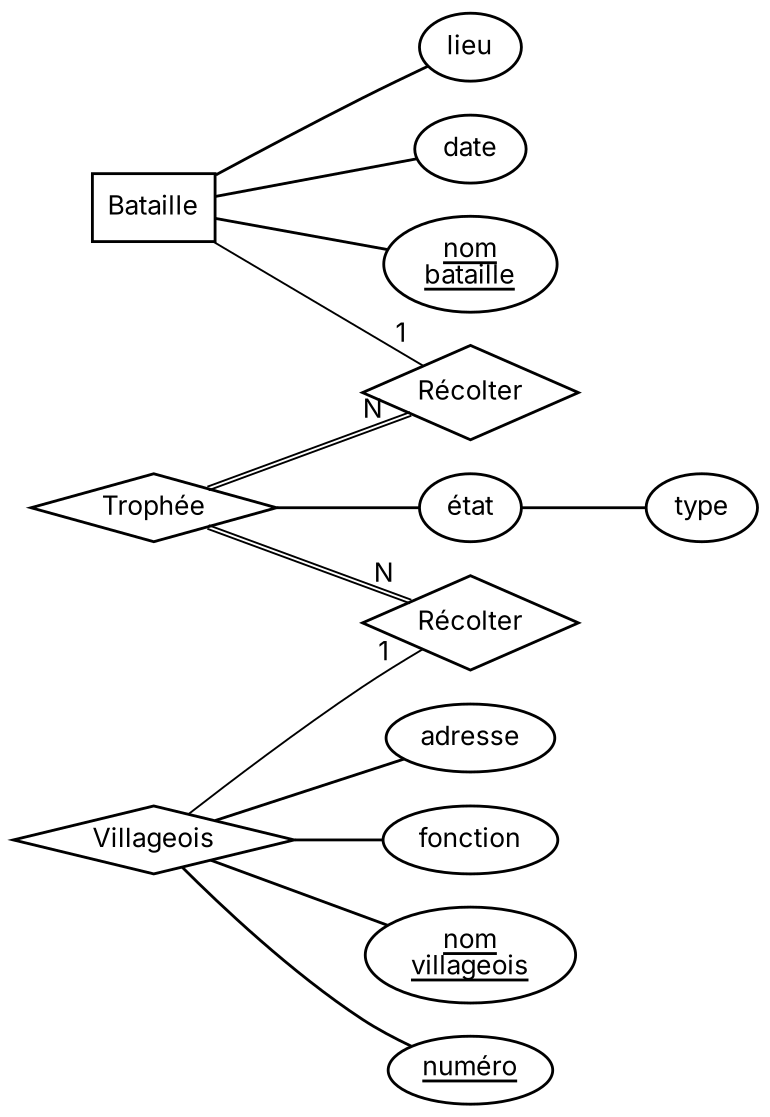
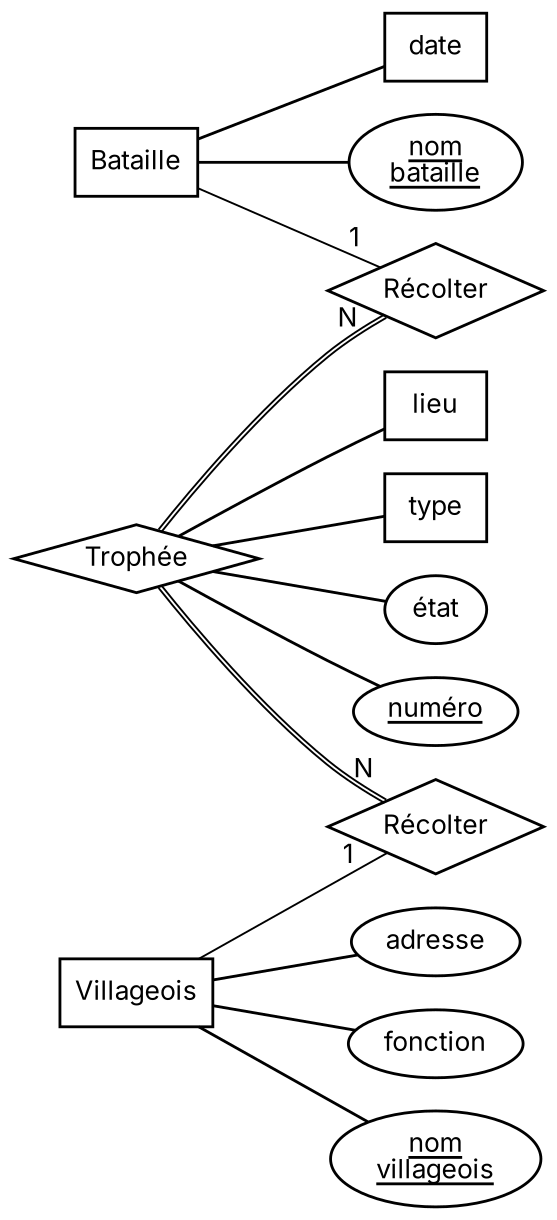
  graph {
    fontname=Inter
    rankdir=LR
    node [fillcolor="#FFFFFF" fontname=Inter penwidth=1.5 shape=oval style=filled]
    edge [fontname=Inter penwidth=1.5]
    n1 [label=Bataille shape=box]
-   n2 [label=lieu]
-   n3 [label=date]
+   n2 [label=lieu shape=box]
+   n3 [label=date shape=box]
    n4 [label=<<u>nom<br/>bataille</u>>]
    n5 [height=0.7 label="Récolter" shape=diamond]
-   n6 [label=Villageois shape=diamond]
+   n6 [label=Villageois shape=box]
    n7 [label=adresse]
    n8 [label=fonction]
    n9 [label=<<u>nom<br/>villageois</u>>]
    n10 [height=0.7 label="Récolter" shape=diamond]
    n11 [label="Trophée" shape=diamond]
-   n12 [label=type]
+   n12 [label=type shape=box]
    n13 [label="état"]
    n14 [label=<<u>numéro</u>>]
-   n1 -- n2
+   n11 -- n2
    n1 -- n3
    n1 -- n4
    n1 -- n5 [color="#000000" headlabel=1 labeldistance=2 penwidth=1]
    n6 -- n7
    n6 -- n8
    n6 -- n9
    n6 -- n10 [color="#000000" headlabel=1 labeldistance=2 penwidth=1]
    n11 -- n5 [color="#000000:#000000" headlabel=N labeldistance=2 penwidth=1]
    n11 -- n10 [color="#000000:#000000" headlabel=N labeldistance=2 penwidth=1]
-   n13 -- n12
+   n11 -- n12
    n11 -- n13
-   n6 -- n14
+   n11 -- n14
  }
